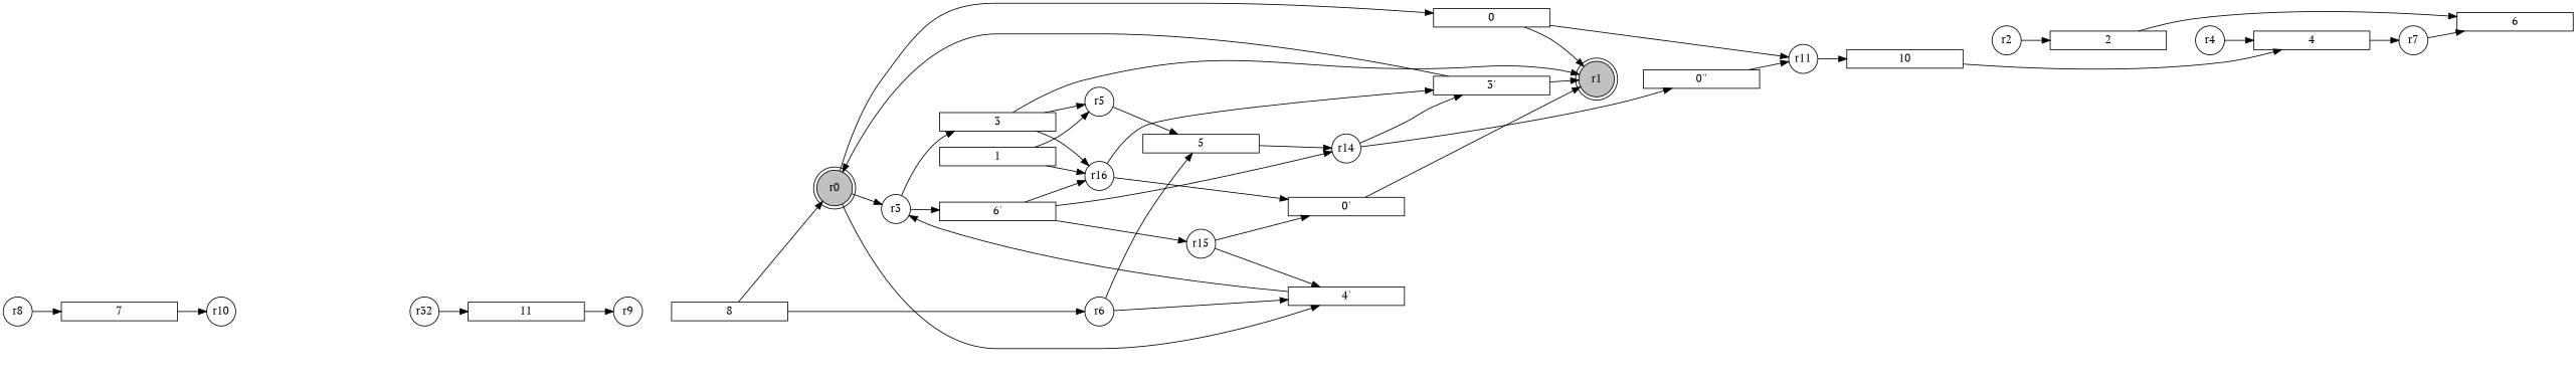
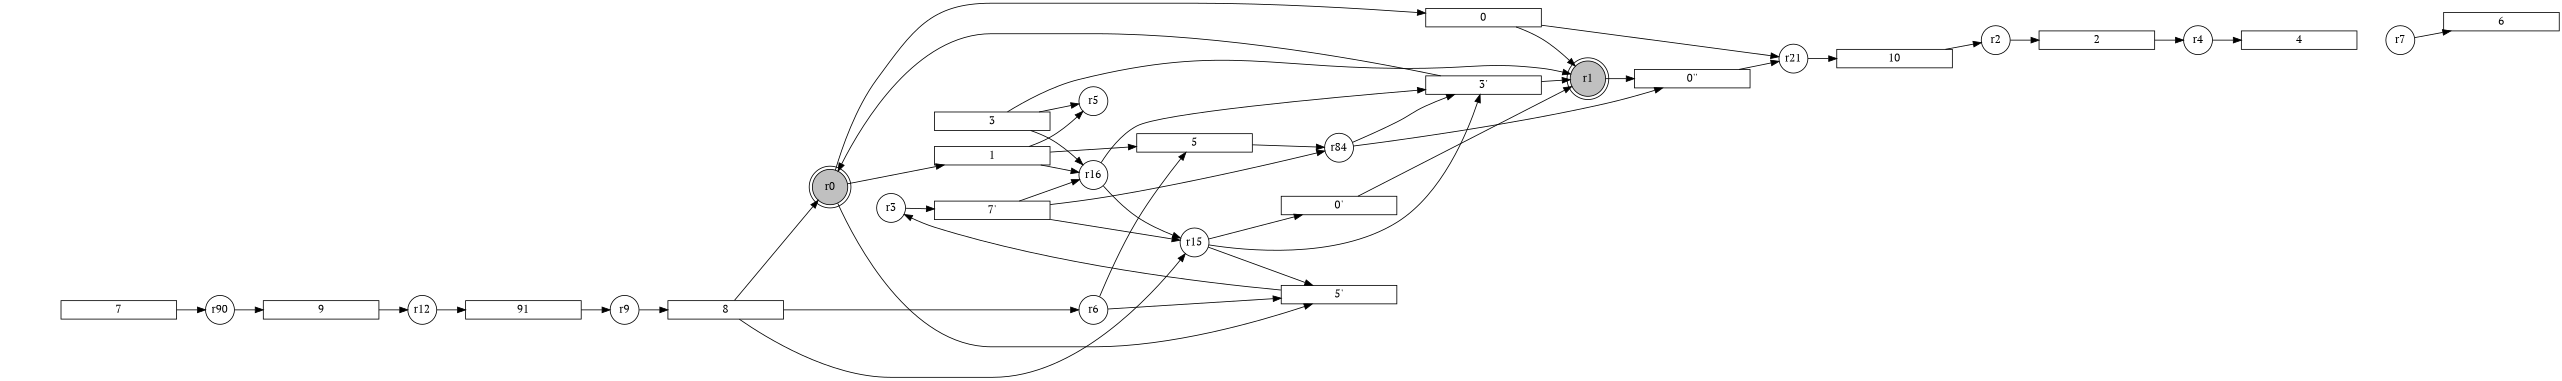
  digraph {
    fontname="PT Serif"
    rankdir=LR
    node [fontname="PT Serif" shape=rect forcelabels=false]
    edge [fontname="PT Serif"]
    r0 [color=black fillcolor=gray fixedsize=2 shape=doublecircle style=filled forcelabels=""]
    r1 [color=black fillcolor=gray fixedsize=2 shape=doublecircle style=filled forcelabels=""]
-   r11 [fixedsize=2 shape=circle forcelabels=""]
+   r11 [fixedsize=2 shape=circle label=r21 forcelabels=""]
    r5 [fixedsize=2 shape=circle forcelabels=""]
    n5 [fixedsize=2 label=r16 shape=circle forcelabels=""]
    r2 [fixedsize=2 shape=circle forcelabels=""]
-   r14 [fixedsize=2 shape=circle forcelabels=""]
+   r14 [fixedsize=2 shape=circle label=r84 forcelabels=""]
    r4 [fixedsize=2 shape=circle forcelabels=""]
    r6 [fixedsize=2 shape=circle forcelabels=""]
    r15 [fixedsize=2 shape=circle forcelabels=""]
    r7 [fixedsize=2 shape=circle forcelabels=""]
    r3 [fixedsize=2 shape=circle forcelabels=""]
-   r8 [fixedsize=2 shape=circle forcelabels=""]
-   r10 [fixedsize=2 shape=circle forcelabels=""]
+   r10 [fixedsize=2 shape=circle label=r90 forcelabels=""]
    r9 [fixedsize=2 shape=circle forcelabels=""]
-   r12 [fixedsize=2 shape=circle label=r32 forcelabels=""]
-   n17 [height=0.2 label="6'" width=2]
+   r12 [fixedsize=2 shape=circle forcelabels=""]
+   n17 [height=0.2 label="7'" width=2]
    n18 [height=0.2 label="3'" width=2]
-   n19 [height=0.2 label="4'" width=2]
+   n19 [height=0.2 label="5'" width=2]
    n20 [height=0.2 label="0'" width=2]
    n21 [height=0.2 label="0''" width=2]
    0 [height=0.2 width=2]
    1 [height=0.2 width=2]
    2 [height=0.2 width=2]
    3 [height=0.2 width=2]
    4 [height=0.2 width=2]
    5 [height=0.2 width=2]
    6 [height=0.2 width=2]
    7 [height=0.2 width=2]
    8 [height=0.2 width=2]
+   9 [height=0.2 width=2]
    10 [height=0.2 width=2]
-   11 [height=0.2 width=2]
+   11 [height=0.2 width=2 label=91]
    subgraph sub_1 {
      r0
      r1
    }
    subgraph sub_2 {
      r11
      r5
      n5
      r2
      r14
      r4
      r6
      r15
      r7
      r3
-     r8
      r10
      r9
      r12
    }
    subgraph sub_3 {
      n17
      n18
      n19
      n20
      n21
      0
      1
      2
      3
      4
      5
      6
      7
      8
+     9
      10
      11
    }
    r0 -> n19
    r0 -> 0
-   r0 -> r3
+   r0 -> 1
+   r1 -> n21
    r11 -> 10
-   r5 -> 5
+   1 -> 5
    n5 -> n18
-   n5 -> n20
+   n5 -> r15
    r2 -> 2
    r14 -> n18
    r14 -> n21
    r4 -> 4
    r6 -> n19
    r6 -> 5
+   r15 -> n18
    r15 -> n19
    r15 -> n20
    r7 -> 6
    r3 -> n17
-   r3 -> 3
-   r8 -> 7
+   r10 -> 9
+   r9 -> 8
    r12 -> 11
    n17 -> n5
    n17 -> r14
    n17 -> r15
    n18 -> r0
    n18 -> r1
    n19 -> r3
    n20 -> r1
    n21 -> r11
    0 -> r1
    0 -> r11
    1 -> r5
    1 -> n5
-   2 -> 6
+   2 -> r4
    3 -> r1
    3 -> r5
    3 -> n5
-   4 -> r7
    5 -> r14
    7 -> r10
    8 -> r0
    8 -> r6
-   10 -> 4
+   8 -> r15
+   9 -> r12
+   10 -> r2
    11 -> r9
  }
